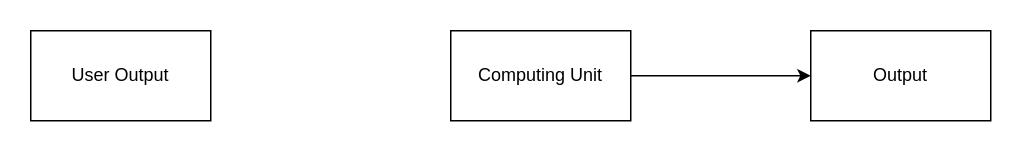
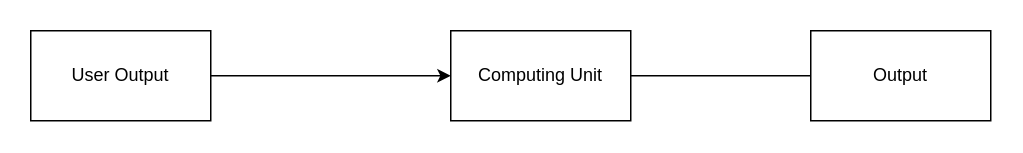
  <mxCell id="0" />
  <mxCell id="1" parent="0" />
+ <mxCell id="2" style="edgeStyle=orthogonalEdgeStyle;rounded=0;orthogonalLoop=1;jettySize=auto;html=1;entryX=0;entryY=0.5;entryDx=0;entryDy=0;" edge="1" parent="1" source="3" target="5"><mxGeometry relative="1" as="geometry" /></mxCell>
  <mxCell id="3" value="User Output" style="rounded=0;whiteSpace=wrap;html=1;" vertex="1" parent="1"><mxGeometry x="20" y="20" width="120" height="60" as="geometry" /></mxCell>
- <mxCell id="4" style="edgeStyle=orthogonalEdgeStyle;rounded=0;orthogonalLoop=1;jettySize=auto;html=1;entryX=0;entryY=0.5;entryDx=0;entryDy=0;" edge="1" parent="1" source="5" target="6"><mxGeometry relative="1" as="geometry" /></mxCell>
+ <mxCell id="4" style="edgeStyle=orthogonalEdgeStyle;rounded=0;orthogonalLoop=1;jettySize=auto;html=1;entryX=0;entryY=0.5;entryDx=0;entryDy=0;endArrow=none;" edge="1" parent="1" source="5" target="6"><mxGeometry relative="1" as="geometry" /></mxCell>
  <mxCell id="5" value="Computing Unit" style="rounded=0;whiteSpace=wrap;html=1;" vertex="1" parent="1"><mxGeometry x="300" y="20" width="120" height="60" as="geometry" /></mxCell>
  <mxCell id="6" value="Output" style="rounded=0;whiteSpace=wrap;html=1;" vertex="1" parent="1"><mxGeometry x="540" y="20" width="120" height="60" as="geometry" /></mxCell>
